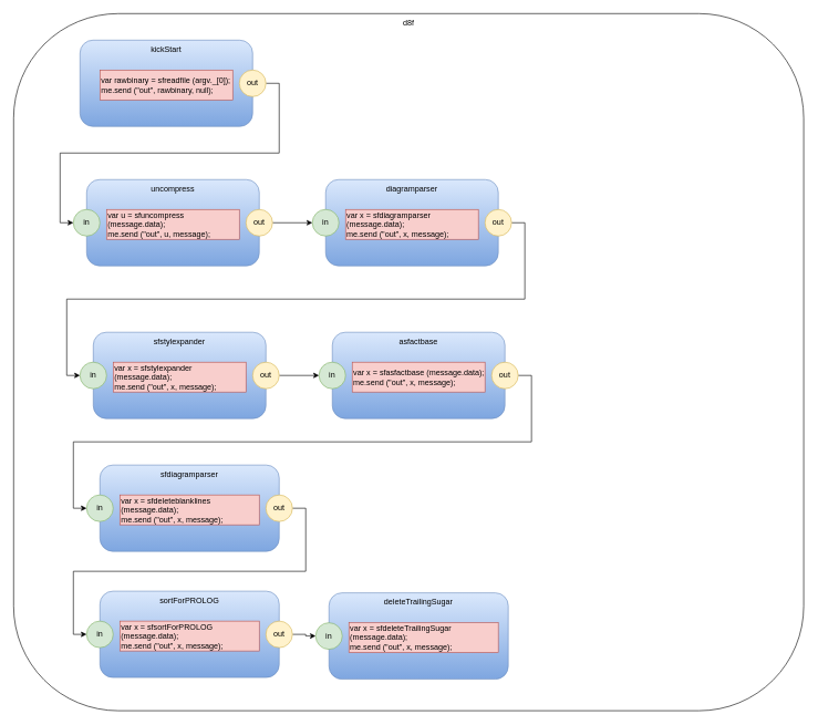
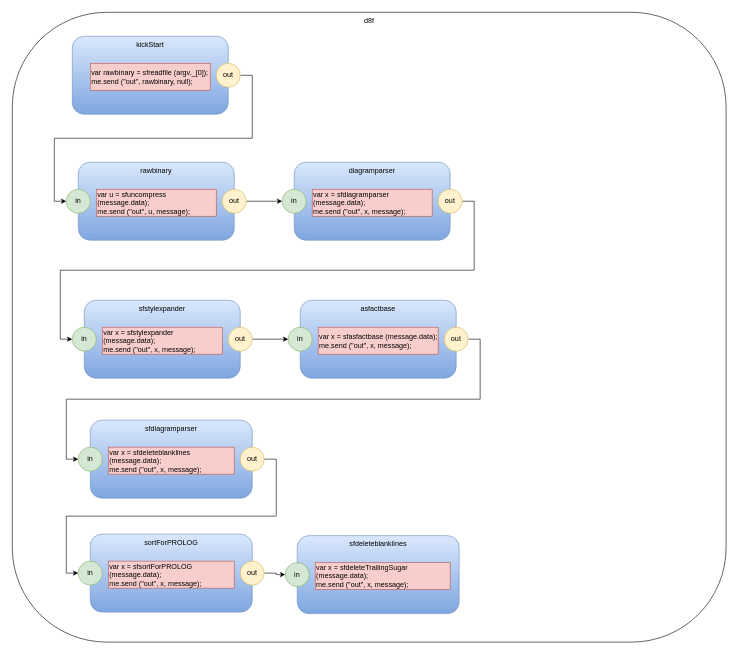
  <mxCell id="0" />
  <mxCell id="1" parent="0" />
  <mxCell id="2" value="d8f" style="rounded=1;whiteSpace=wrap;html=1;verticalAlign=top;" parent="1" vertex="1"><mxGeometry x="20" y="20" width="1190" height="1050" as="geometry" /></mxCell>
  <mxCell id="3" value="sfstylexpander" style="rounded=1;whiteSpace=wrap;html=1;gradientColor=#7ea6e0;fillColor=#dae8fc;strokeColor=#6c8ebf;verticalAlign=top;" parent="1" vertex="1"><mxGeometry x="140" y="500" width="260" height="130" as="geometry" /></mxCell>
- <mxCell id="4" value="uncompress" style="rounded=1;whiteSpace=wrap;html=1;gradientColor=#7ea6e0;fillColor=#dae8fc;strokeColor=#6c8ebf;verticalAlign=top;" parent="1" vertex="1"><mxGeometry x="130" y="270" width="260" height="130" as="geometry" /></mxCell>
+ <mxCell id="4" value="rawbinary" style="rounded=1;whiteSpace=wrap;html=1;gradientColor=#7ea6e0;fillColor=#dae8fc;strokeColor=#6c8ebf;verticalAlign=top;" parent="1" vertex="1"><mxGeometry x="130" y="270" width="260" height="130" as="geometry" /></mxCell>
  <mxCell id="5" value="var u = sfuncompress (message.data);&lt;br&gt;me.send (&quot;out&quot;, u, message);&lt;br&gt;&lt;div&gt;&lt;/div&gt;" style="rounded=0;whiteSpace=wrap;html=1;fillColor=#f8cecc;strokeColor=#b85450;align=left;" parent="1" vertex="1"><mxGeometry x="160" y="315" width="200" height="45" as="geometry" /></mxCell>
  <mxCell id="6" style="edgeStyle=orthogonalEdgeStyle;rounded=0;orthogonalLoop=1;jettySize=auto;html=1;exitX=1;exitY=0.5;exitDx=0;exitDy=0;entryX=0;entryY=0.5;entryDx=0;entryDy=0;" parent="1" source="7" target="13" edge="1"><mxGeometry relative="1" as="geometry" /></mxCell>
  <mxCell id="7" value="out" style="ellipse;whiteSpace=wrap;html=1;aspect=fixed;fillColor=#fff2cc;strokeColor=#d6b656;" parent="1" vertex="1"><mxGeometry x="370" y="315" width="40" height="40" as="geometry" /></mxCell>
  <mxCell id="8" value="in" style="ellipse;whiteSpace=wrap;html=1;aspect=fixed;fillColor=#d5e8d4;strokeColor=#82b366;" parent="1" vertex="1"><mxGeometry x="110" y="315" width="40" height="40" as="geometry" /></mxCell>
  <mxCell id="9" value="diagramparser" style="rounded=1;whiteSpace=wrap;html=1;gradientColor=#7ea6e0;fillColor=#dae8fc;strokeColor=#6c8ebf;verticalAlign=top;" parent="1" vertex="1"><mxGeometry x="490" y="270" width="260" height="130" as="geometry" /></mxCell>
  <mxCell id="10" value="var x = sfdiagramparser (message.data);&lt;br&gt;me.send (&quot;out&quot;, x, message);&lt;br&gt;&lt;div&gt;&lt;/div&gt;" style="rounded=0;whiteSpace=wrap;html=1;fillColor=#f8cecc;strokeColor=#b85450;align=left;" parent="1" vertex="1"><mxGeometry x="520" y="315" width="200" height="45" as="geometry" /></mxCell>
  <mxCell id="11" style="edgeStyle=orthogonalEdgeStyle;rounded=0;orthogonalLoop=1;jettySize=auto;html=1;exitX=1;exitY=0.5;exitDx=0;exitDy=0;entryX=0;entryY=0.5;entryDx=0;entryDy=0;" parent="1" source="12" target="17" edge="1"><mxGeometry relative="1" as="geometry" /></mxCell>
  <mxCell id="12" value="out" style="ellipse;whiteSpace=wrap;html=1;aspect=fixed;fillColor=#fff2cc;strokeColor=#d6b656;" parent="1" vertex="1"><mxGeometry x="730" y="315" width="40" height="40" as="geometry" /></mxCell>
  <mxCell id="13" value="in" style="ellipse;whiteSpace=wrap;html=1;aspect=fixed;fillColor=#d5e8d4;strokeColor=#82b366;" parent="1" vertex="1"><mxGeometry x="470" y="315" width="40" height="40" as="geometry" /></mxCell>
  <mxCell id="14" value="var x = sfstylexpander (message.data);&lt;br&gt;me.send (&quot;out&quot;, x, message);&lt;br&gt;&lt;div&gt;&lt;/div&gt;" style="rounded=0;whiteSpace=wrap;html=1;fillColor=#f8cecc;strokeColor=#b85450;align=left;" parent="1" vertex="1"><mxGeometry x="170" y="545" width="200" height="45" as="geometry" /></mxCell>
  <mxCell id="15" style="edgeStyle=orthogonalEdgeStyle;rounded=0;orthogonalLoop=1;jettySize=auto;html=1;exitX=1;exitY=0.5;exitDx=0;exitDy=0;entryX=0;entryY=0.5;entryDx=0;entryDy=0;" parent="1" source="16" target="22" edge="1"><mxGeometry relative="1" as="geometry" /></mxCell>
  <mxCell id="16" value="out" style="ellipse;whiteSpace=wrap;html=1;aspect=fixed;fillColor=#fff2cc;strokeColor=#d6b656;" parent="1" vertex="1"><mxGeometry x="380" y="545" width="40" height="40" as="geometry" /></mxCell>
  <mxCell id="17" value="in" style="ellipse;whiteSpace=wrap;html=1;aspect=fixed;fillColor=#d5e8d4;strokeColor=#82b366;" parent="1" vertex="1"><mxGeometry x="120" y="545" width="40" height="40" as="geometry" /></mxCell>
  <mxCell id="18" value="asfactbase" style="rounded=1;whiteSpace=wrap;html=1;gradientColor=#7ea6e0;fillColor=#dae8fc;strokeColor=#6c8ebf;verticalAlign=top;" parent="1" vertex="1"><mxGeometry x="500" y="500" width="260" height="130" as="geometry" /></mxCell>
  <mxCell id="19" value="var x = sfasfactbase (message.data);&lt;br&gt;me.send (&quot;out&quot;, x, message);&lt;br&gt;&lt;div&gt;&lt;/div&gt;" style="rounded=0;whiteSpace=wrap;html=1;fillColor=#f8cecc;strokeColor=#b85450;align=left;" parent="1" vertex="1"><mxGeometry x="530" y="545" width="200" height="45" as="geometry" /></mxCell>
  <mxCell id="20" style="edgeStyle=orthogonalEdgeStyle;rounded=0;orthogonalLoop=1;jettySize=auto;html=1;exitX=1;exitY=0.5;exitDx=0;exitDy=0;entryX=0;entryY=0.5;entryDx=0;entryDy=0;" parent="1" source="21" target="27" edge="1"><mxGeometry relative="1" as="geometry" /></mxCell>
  <mxCell id="21" value="out" style="ellipse;whiteSpace=wrap;html=1;aspect=fixed;fillColor=#fff2cc;strokeColor=#d6b656;" parent="1" vertex="1"><mxGeometry x="740" y="545" width="40" height="40" as="geometry" /></mxCell>
  <mxCell id="22" value="in" style="ellipse;whiteSpace=wrap;html=1;aspect=fixed;fillColor=#d5e8d4;strokeColor=#82b366;" parent="1" vertex="1"><mxGeometry x="480" y="545" width="40" height="40" as="geometry" /></mxCell>
  <mxCell id="23" value="sfdiagramparser" style="rounded=1;whiteSpace=wrap;html=1;gradientColor=#7ea6e0;fillColor=#dae8fc;strokeColor=#6c8ebf;verticalAlign=top;" parent="1" vertex="1"><mxGeometry x="150" y="700" width="270" height="130" as="geometry" /></mxCell>
  <mxCell id="24" value="var x = sfdeleteblanklines (message.data);&lt;br&gt;me.send (&quot;out&quot;, x, message);&lt;br&gt;&lt;div&gt;&lt;/div&gt;" style="rounded=0;whiteSpace=wrap;html=1;fillColor=#f8cecc;strokeColor=#b85450;align=left;" parent="1" vertex="1"><mxGeometry x="180" y="745" width="210" height="45" as="geometry" /></mxCell>
  <mxCell id="25" style="edgeStyle=orthogonalEdgeStyle;rounded=0;orthogonalLoop=1;jettySize=auto;html=1;exitX=1;exitY=0.5;exitDx=0;exitDy=0;entryX=0;entryY=0.5;entryDx=0;entryDy=0;" parent="1" source="26" target="32" edge="1"><mxGeometry relative="1" as="geometry" /></mxCell>
  <mxCell id="26" value="out" style="ellipse;whiteSpace=wrap;html=1;aspect=fixed;fillColor=#fff2cc;strokeColor=#d6b656;" parent="1" vertex="1"><mxGeometry x="400" y="745" width="40" height="40" as="geometry" /></mxCell>
  <mxCell id="27" value="in" style="ellipse;whiteSpace=wrap;html=1;aspect=fixed;fillColor=#d5e8d4;strokeColor=#82b366;" parent="1" vertex="1"><mxGeometry x="130" y="745" width="40" height="40" as="geometry" /></mxCell>
  <mxCell id="28" value="sortForPROLOG" style="rounded=1;whiteSpace=wrap;html=1;gradientColor=#7ea6e0;fillColor=#dae8fc;strokeColor=#6c8ebf;verticalAlign=top;" parent="1" vertex="1"><mxGeometry x="150" y="890" width="270" height="130" as="geometry" /></mxCell>
  <mxCell id="29" value="var x = sfsortForPROLOG (message.data);&lt;br&gt;me.send (&quot;out&quot;, x, message);&lt;br&gt;&lt;div&gt;&lt;/div&gt;" style="rounded=0;whiteSpace=wrap;html=1;fillColor=#f8cecc;strokeColor=#b85450;align=left;" parent="1" vertex="1"><mxGeometry x="180" y="935" width="210" height="45" as="geometry" /></mxCell>
  <mxCell id="30" style="edgeStyle=orthogonalEdgeStyle;rounded=0;orthogonalLoop=1;jettySize=auto;html=1;exitX=1;exitY=0.5;exitDx=0;exitDy=0;" parent="1" source="31" target="35" edge="1"><mxGeometry relative="1" as="geometry" /></mxCell>
  <mxCell id="31" value="out" style="ellipse;whiteSpace=wrap;html=1;aspect=fixed;fillColor=#fff2cc;strokeColor=#d6b656;" parent="1" vertex="1"><mxGeometry x="400" y="935" width="40" height="40" as="geometry" /></mxCell>
  <mxCell id="32" value="in" style="ellipse;whiteSpace=wrap;html=1;aspect=fixed;fillColor=#d5e8d4;strokeColor=#82b366;" parent="1" vertex="1"><mxGeometry x="130" y="935" width="40" height="40" as="geometry" /></mxCell>
- <mxCell id="33" value="deleteTrailingSugar" style="rounded=1;whiteSpace=wrap;html=1;gradientColor=#7ea6e0;fillColor=#dae8fc;strokeColor=#6c8ebf;verticalAlign=top;" parent="1" vertex="1"><mxGeometry x="495" y="892.5" width="270" height="130" as="geometry" /></mxCell>
+ <mxCell id="33" value="sfdeleteblanklines" style="rounded=1;whiteSpace=wrap;html=1;gradientColor=#7ea6e0;fillColor=#dae8fc;strokeColor=#6c8ebf;verticalAlign=top;" parent="1" vertex="1"><mxGeometry x="495" y="892.5" width="270" height="130" as="geometry" /></mxCell>
  <mxCell id="34" value="var x = sfdeleteTrailingSugar (message.data);&lt;br&gt;me.send (&quot;out&quot;, x, message);&lt;br&gt;&lt;div&gt;&lt;/div&gt;" style="rounded=0;whiteSpace=wrap;html=1;fillColor=#f8cecc;strokeColor=#b85450;align=left;" parent="1" vertex="1"><mxGeometry x="525" y="937.5" width="225" height="45" as="geometry" /></mxCell>
  <mxCell id="35" value="in" style="ellipse;whiteSpace=wrap;html=1;aspect=fixed;fillColor=#d5e8d4;strokeColor=#82b366;" parent="1" vertex="1"><mxGeometry x="475" y="937.5" width="40" height="40" as="geometry" /></mxCell>
  <mxCell id="36" value="kickStart" style="rounded=1;whiteSpace=wrap;html=1;gradientColor=#7ea6e0;fillColor=#dae8fc;strokeColor=#6c8ebf;verticalAlign=top;" parent="1" vertex="1"><mxGeometry x="120" y="60" width="260" height="130" as="geometry" /></mxCell>
  <mxCell id="37" value="var rawbinary = sfreadfile (argv._[0]);&lt;br&gt;me.send (&quot;out&quot;, rawbinary, null);&lt;br&gt;&lt;div&gt;&lt;/div&gt;" style="rounded=0;whiteSpace=wrap;html=1;fillColor=#f8cecc;strokeColor=#b85450;align=left;" parent="1" vertex="1"><mxGeometry x="150" y="105" width="200" height="45" as="geometry" /></mxCell>
  <mxCell id="38" style="edgeStyle=orthogonalEdgeStyle;rounded=0;orthogonalLoop=1;jettySize=auto;html=1;exitX=1;exitY=0.5;exitDx=0;exitDy=0;entryX=0;entryY=0.5;entryDx=0;entryDy=0;" parent="1" source="39" target="8" edge="1"><mxGeometry relative="1" as="geometry" /></mxCell>
  <mxCell id="39" value="out" style="ellipse;whiteSpace=wrap;html=1;aspect=fixed;fillColor=#fff2cc;strokeColor=#d6b656;" parent="1" vertex="1"><mxGeometry x="360" y="105" width="40" height="40" as="geometry" /></mxCell>
